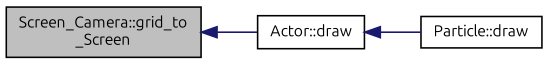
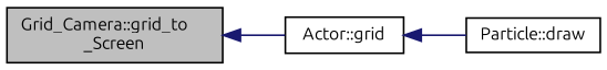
  digraph {
    fontname=Ubuntu
    rankdir=LR
    node [color=black fillcolor=white fontname=Ubuntu fontsize=10 shape=record style=filled]
    edge [color=midnightblue dir=back fontname=Ubuntu fontsize=10 labelfontname=Helvetica labelfontsize=10 style=solid]
-   n1 [fillcolor=grey75 fontcolor=black height=0.2 label="Screen_Camera::grid_to\l_Screen" width=0.4]
-   n2 [height=0.2 label="Actor::draw" width=0.4]
+   n1 [fillcolor=grey75 fontcolor=black height=0.2 label="Grid_Camera::grid_to\l_Screen" width=0.4]
+   n2 [height=0.2 label="Actor::grid" width=0.4]
    n3 [height=0.2 label="Particle::draw" width=0.4]
    n1 -> n2
    n2 -> n3
  }
